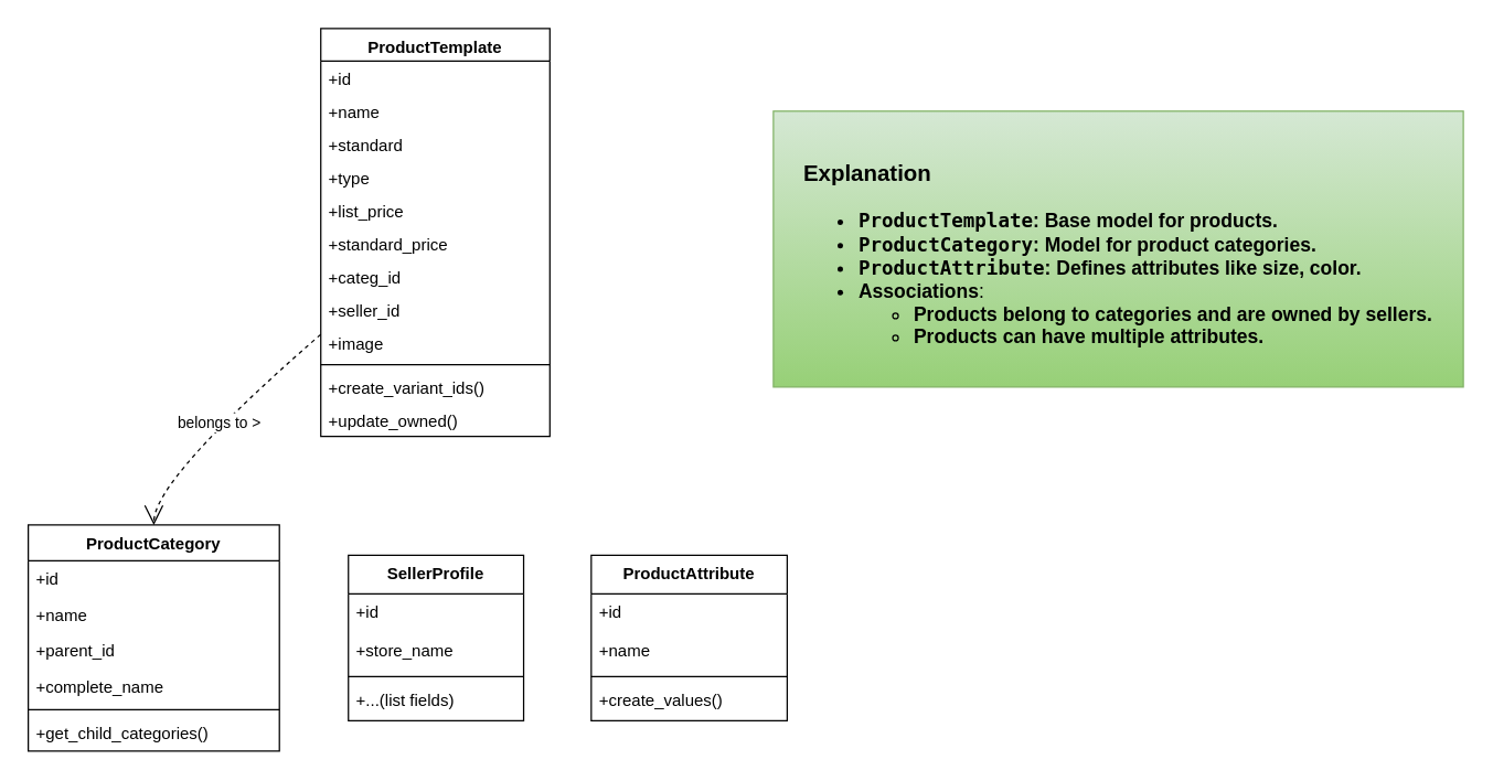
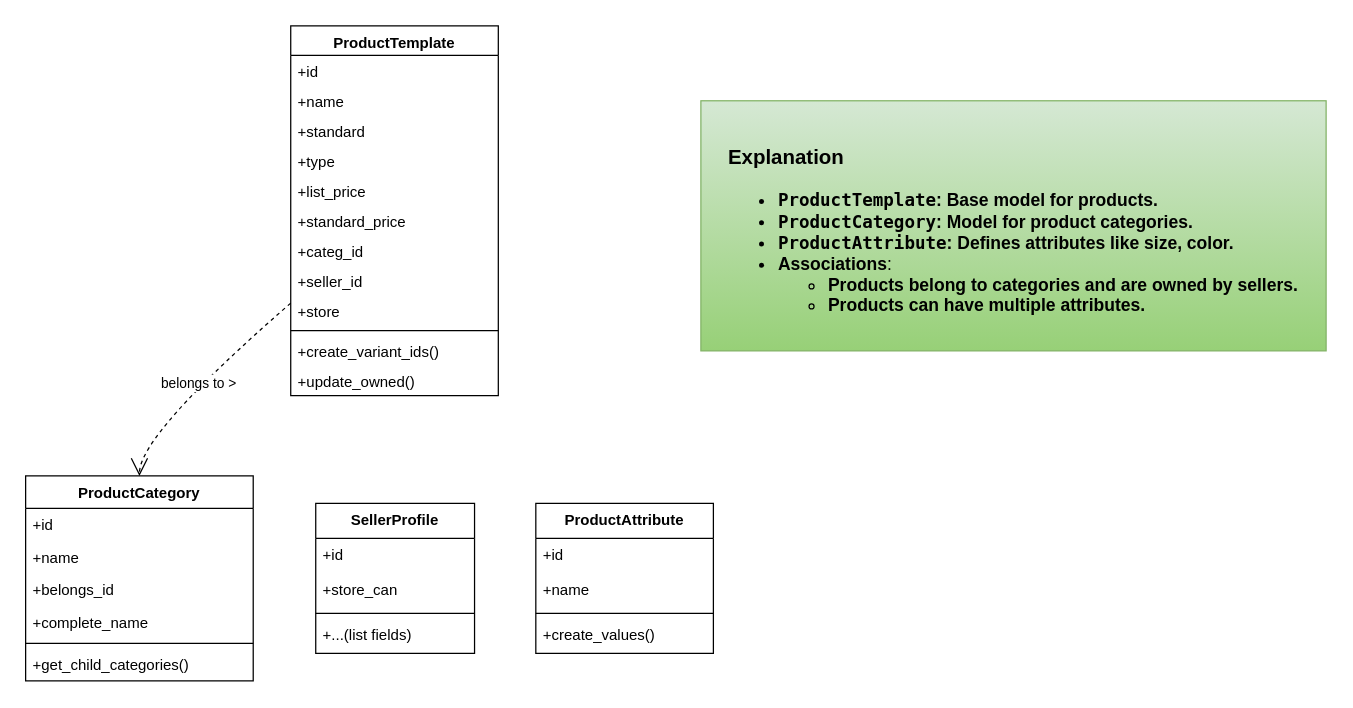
  <mxCell id="0" />
  <mxCell id="1" parent="0" />
  <mxCell id="2" value="ProductTemplate" style="swimlane;fontStyle=1;align=center;verticalAlign=top;childLayout=stackLayout;horizontal=1;startSize=23.75;horizontalStack=0;resizeParent=1;resizeParentMax=0;resizeLast=0;collapsible=0;marginBottom=0;" vertex="1" parent="1"><mxGeometry x="232" y="20" width="166" height="295.75" as="geometry" /></mxCell>
  <mxCell id="3" value="+id" style="text;strokeColor=none;fillColor=none;align=left;verticalAlign=top;spacingLeft=4;spacingRight=4;overflow=hidden;rotatable=0;points=[[0,0.5],[1,0.5]];portConstraint=eastwest;" vertex="1" parent="2"><mxGeometry y="23.75" width="166" height="24" as="geometry" /></mxCell>
  <mxCell id="4" value="+name" style="text;strokeColor=none;fillColor=none;align=left;verticalAlign=top;spacingLeft=4;spacingRight=4;overflow=hidden;rotatable=0;points=[[0,0.5],[1,0.5]];portConstraint=eastwest;" vertex="1" parent="2"><mxGeometry y="47.75" width="166" height="24" as="geometry" /></mxCell>
  <mxCell id="5" value="+standard" style="text;strokeColor=none;fillColor=none;align=left;verticalAlign=top;spacingLeft=4;spacingRight=4;overflow=hidden;rotatable=0;points=[[0,0.5],[1,0.5]];portConstraint=eastwest;" vertex="1" parent="2"><mxGeometry y="71.75" width="166" height="24" as="geometry" /></mxCell>
  <mxCell id="6" value="+type" style="text;strokeColor=none;fillColor=none;align=left;verticalAlign=top;spacingLeft=4;spacingRight=4;overflow=hidden;rotatable=0;points=[[0,0.5],[1,0.5]];portConstraint=eastwest;" vertex="1" parent="2"><mxGeometry y="95.75" width="166" height="24" as="geometry" /></mxCell>
  <mxCell id="7" value="+list_price" style="text;strokeColor=none;fillColor=none;align=left;verticalAlign=top;spacingLeft=4;spacingRight=4;overflow=hidden;rotatable=0;points=[[0,0.5],[1,0.5]];portConstraint=eastwest;" vertex="1" parent="2"><mxGeometry y="119.75" width="166" height="24" as="geometry" /></mxCell>
  <mxCell id="8" value="+standard_price" style="text;strokeColor=none;fillColor=none;align=left;verticalAlign=top;spacingLeft=4;spacingRight=4;overflow=hidden;rotatable=0;points=[[0,0.5],[1,0.5]];portConstraint=eastwest;" vertex="1" parent="2"><mxGeometry y="143.75" width="166" height="24" as="geometry" /></mxCell>
  <mxCell id="9" value="+categ_id" style="text;strokeColor=none;fillColor=none;align=left;verticalAlign=top;spacingLeft=4;spacingRight=4;overflow=hidden;rotatable=0;points=[[0,0.5],[1,0.5]];portConstraint=eastwest;" vertex="1" parent="2"><mxGeometry y="167.75" width="166" height="24" as="geometry" /></mxCell>
  <mxCell id="10" value="+seller_id" style="text;strokeColor=none;fillColor=none;align=left;verticalAlign=top;spacingLeft=4;spacingRight=4;overflow=hidden;rotatable=0;points=[[0,0.5],[1,0.5]];portConstraint=eastwest;" vertex="1" parent="2"><mxGeometry y="191.75" width="166" height="24" as="geometry" /></mxCell>
- <mxCell id="11" value="+image" style="text;strokeColor=none;fillColor=none;align=left;verticalAlign=top;spacingLeft=4;spacingRight=4;overflow=hidden;rotatable=0;points=[[0,0.5],[1,0.5]];portConstraint=eastwest;" vertex="1" parent="2"><mxGeometry y="215.75" width="166" height="24" as="geometry" /></mxCell>
+ <mxCell id="11" value="+store" style="text;strokeColor=none;fillColor=none;align=left;verticalAlign=top;spacingLeft=4;spacingRight=4;overflow=hidden;rotatable=0;points=[[0,0.5],[1,0.5]];portConstraint=eastwest;" vertex="1" parent="2"><mxGeometry y="215.75" width="166" height="24" as="geometry" /></mxCell>
  <mxCell id="12" style="line;strokeWidth=1;fillColor=none;align=left;verticalAlign=middle;spacingTop=-1;spacingLeft=3;spacingRight=3;rotatable=0;labelPosition=right;points=[];portConstraint=eastwest;strokeColor=inherit;" vertex="1" parent="2"><mxGeometry y="239.75" width="166" height="8" as="geometry" /></mxCell>
  <mxCell id="13" value="+create_variant_ids()" style="text;strokeColor=none;fillColor=none;align=left;verticalAlign=top;spacingLeft=4;spacingRight=4;overflow=hidden;rotatable=0;points=[[0,0.5],[1,0.5]];portConstraint=eastwest;" vertex="1" parent="2"><mxGeometry y="247.75" width="166" height="24" as="geometry" /></mxCell>
  <mxCell id="14" value="+update_owned()" style="text;strokeColor=none;fillColor=none;align=left;verticalAlign=top;spacingLeft=4;spacingRight=4;overflow=hidden;rotatable=0;points=[[0,0.5],[1,0.5]];portConstraint=eastwest;" vertex="1" parent="2"><mxGeometry y="271.75" width="166" height="24" as="geometry" /></mxCell>
  <mxCell id="15" value="ProductCategory" style="swimlane;fontStyle=1;align=center;verticalAlign=top;childLayout=stackLayout;horizontal=1;startSize=26;horizontalStack=0;resizeParent=1;resizeParentMax=0;resizeLast=0;collapsible=0;marginBottom=0;" vertex="1" parent="1"><mxGeometry x="20" y="380" width="182" height="164" as="geometry" /></mxCell>
  <mxCell id="16" value="+id" style="text;strokeColor=none;fillColor=none;align=left;verticalAlign=top;spacingLeft=4;spacingRight=4;overflow=hidden;rotatable=0;points=[[0,0.5],[1,0.5]];portConstraint=eastwest;" vertex="1" parent="15"><mxGeometry y="26" width="182" height="26" as="geometry" /></mxCell>
  <mxCell id="17" value="+name" style="text;strokeColor=none;fillColor=none;align=left;verticalAlign=top;spacingLeft=4;spacingRight=4;overflow=hidden;rotatable=0;points=[[0,0.5],[1,0.5]];portConstraint=eastwest;" vertex="1" parent="15"><mxGeometry y="52" width="182" height="26" as="geometry" /></mxCell>
- <mxCell id="18" value="+parent_id" style="text;strokeColor=none;fillColor=none;align=left;verticalAlign=top;spacingLeft=4;spacingRight=4;overflow=hidden;rotatable=0;points=[[0,0.5],[1,0.5]];portConstraint=eastwest;" vertex="1" parent="15"><mxGeometry y="78" width="182" height="26" as="geometry" /></mxCell>
+ <mxCell id="18" value="+belongs_id" style="text;strokeColor=none;fillColor=none;align=left;verticalAlign=top;spacingLeft=4;spacingRight=4;overflow=hidden;rotatable=0;points=[[0,0.5],[1,0.5]];portConstraint=eastwest;" vertex="1" parent="15"><mxGeometry y="78" width="182" height="26" as="geometry" /></mxCell>
  <mxCell id="19" value="+complete_name" style="text;strokeColor=none;fillColor=none;align=left;verticalAlign=top;spacingLeft=4;spacingRight=4;overflow=hidden;rotatable=0;points=[[0,0.5],[1,0.5]];portConstraint=eastwest;" vertex="1" parent="15"><mxGeometry y="104" width="182" height="26" as="geometry" /></mxCell>
  <mxCell id="20" style="line;strokeWidth=1;fillColor=none;align=left;verticalAlign=middle;spacingTop=-1;spacingLeft=3;spacingRight=3;rotatable=0;labelPosition=right;points=[];portConstraint=eastwest;strokeColor=inherit;" vertex="1" parent="15"><mxGeometry y="130" width="182" height="8" as="geometry" /></mxCell>
  <mxCell id="21" value="+get_child_categories()" style="text;strokeColor=none;fillColor=none;align=left;verticalAlign=top;spacingLeft=4;spacingRight=4;overflow=hidden;rotatable=0;points=[[0,0.5],[1,0.5]];portConstraint=eastwest;" vertex="1" parent="15"><mxGeometry y="138" width="182" height="26" as="geometry" /></mxCell>
  <mxCell id="22" value="ProductAttribute" style="swimlane;fontStyle=1;align=center;verticalAlign=top;childLayout=stackLayout;horizontal=1;startSize=28;horizontalStack=0;resizeParent=1;resizeParentMax=0;resizeLast=0;collapsible=0;marginBottom=0;" vertex="1" parent="1"><mxGeometry x="428" y="402" width="142" height="120" as="geometry" /></mxCell>
  <mxCell id="23" value="+id" style="text;strokeColor=none;fillColor=none;align=left;verticalAlign=top;spacingLeft=4;spacingRight=4;overflow=hidden;rotatable=0;points=[[0,0.5],[1,0.5]];portConstraint=eastwest;" vertex="1" parent="22"><mxGeometry y="28" width="142" height="28" as="geometry" /></mxCell>
  <mxCell id="24" value="+name" style="text;strokeColor=none;fillColor=none;align=left;verticalAlign=top;spacingLeft=4;spacingRight=4;overflow=hidden;rotatable=0;points=[[0,0.5],[1,0.5]];portConstraint=eastwest;" vertex="1" parent="22"><mxGeometry y="56" width="142" height="28" as="geometry" /></mxCell>
  <mxCell id="25" style="line;strokeWidth=1;fillColor=none;align=left;verticalAlign=middle;spacingTop=-1;spacingLeft=3;spacingRight=3;rotatable=0;labelPosition=right;points=[];portConstraint=eastwest;strokeColor=inherit;" vertex="1" parent="22"><mxGeometry y="84" width="142" height="8" as="geometry" /></mxCell>
  <mxCell id="26" value="+create_values()" style="text;strokeColor=none;fillColor=none;align=left;verticalAlign=top;spacingLeft=4;spacingRight=4;overflow=hidden;rotatable=0;points=[[0,0.5],[1,0.5]];portConstraint=eastwest;" vertex="1" parent="22"><mxGeometry y="92" width="142" height="28" as="geometry" /></mxCell>
  <mxCell id="27" value="SellerProfile" style="swimlane;fontStyle=1;align=center;verticalAlign=top;childLayout=stackLayout;horizontal=1;startSize=28;horizontalStack=0;resizeParent=1;resizeParentMax=0;resizeLast=0;collapsible=0;marginBottom=0;" vertex="1" parent="1"><mxGeometry x="252" y="402" width="127" height="120" as="geometry" /></mxCell>
  <mxCell id="28" value="+id" style="text;strokeColor=none;fillColor=none;align=left;verticalAlign=top;spacingLeft=4;spacingRight=4;overflow=hidden;rotatable=0;points=[[0,0.5],[1,0.5]];portConstraint=eastwest;" vertex="1" parent="27"><mxGeometry y="28" width="127" height="28" as="geometry" /></mxCell>
- <mxCell id="29" value="+store_name" style="text;strokeColor=none;fillColor=none;align=left;verticalAlign=top;spacingLeft=4;spacingRight=4;overflow=hidden;rotatable=0;points=[[0,0.5],[1,0.5]];portConstraint=eastwest;" vertex="1" parent="27"><mxGeometry y="56" width="127" height="28" as="geometry" /></mxCell>
+ <mxCell id="29" value="+store_can" style="text;strokeColor=none;fillColor=none;align=left;verticalAlign=top;spacingLeft=4;spacingRight=4;overflow=hidden;rotatable=0;points=[[0,0.5],[1,0.5]];portConstraint=eastwest;" vertex="1" parent="27"><mxGeometry y="56" width="127" height="28" as="geometry" /></mxCell>
  <mxCell id="30" style="line;strokeWidth=1;fillColor=none;align=left;verticalAlign=middle;spacingTop=-1;spacingLeft=3;spacingRight=3;rotatable=0;labelPosition=right;points=[];portConstraint=eastwest;strokeColor=inherit;" vertex="1" parent="27"><mxGeometry y="84" width="127" height="8" as="geometry" /></mxCell>
  <mxCell id="31" value="+...(list fields)" style="text;strokeColor=none;fillColor=none;align=left;verticalAlign=top;spacingLeft=4;spacingRight=4;overflow=hidden;rotatable=0;points=[[0,0.5],[1,0.5]];portConstraint=eastwest;" vertex="1" parent="27"><mxGeometry y="92" width="127" height="28" as="geometry" /></mxCell>
  <mxCell id="32" value="belongs to &gt;" style="curved=1;startArrow=none;endArrow=open;endSize=12;exitX=0;exitY=0.75;entryX=0.5;entryY=0;rounded=0;dashed=1;" edge="1" parent="1" source="2" target="15"><mxGeometry relative="1" as="geometry"><Array as="points"><mxPoint x="111" y="347" /></Array></mxGeometry></mxCell>
  <mxCell id="33" value="&lt;h3 style=&quot;text-align: left;&quot;&gt;&lt;strong&gt;Explanation&lt;/strong&gt;&lt;/h3&gt;&lt;h3 style=&quot;font-size: 14px;&quot;&gt;&lt;ul&gt;&lt;li style=&quot;text-align: left;&quot;&gt;&lt;strong&gt;&lt;code&gt;ProductTemplate&lt;/code&gt;&lt;/strong&gt;: Base model for products.&lt;/li&gt;&lt;li style=&quot;text-align: left;&quot;&gt;&lt;strong&gt;&lt;code&gt;ProductCategory&lt;/code&gt;&lt;/strong&gt;: Model for product categories.&lt;/li&gt;&lt;li style=&quot;text-align: left;&quot;&gt;&lt;strong&gt;&lt;code&gt;ProductAttribute&lt;/code&gt;&lt;/strong&gt;: Defines attributes like size, color.&lt;/li&gt;&lt;li&gt;&lt;div style=&quot;text-align: left;&quot;&gt;&lt;strong style=&quot;background-color: initial;&quot;&gt;Associations&lt;/strong&gt;&lt;span style=&quot;background-color: initial; font-weight: normal;&quot;&gt;:&lt;/span&gt;&lt;/div&gt;&lt;ul&gt;&lt;li style=&quot;text-align: left;&quot;&gt;Products belong to categories and are owned by sellers.&lt;/li&gt;&lt;li style=&quot;text-align: left;&quot;&gt;Products can have multiple attributes.&lt;/li&gt;&lt;/ul&gt;&lt;/li&gt;&lt;/ul&gt;&lt;/h3&gt;&lt;h3 style=&quot;font-size: 14px;&quot;&gt;&lt;/h3&gt;&lt;h2 style=&quot;font-size: 14px;&quot;&gt;&lt;/h2&gt;" style="rounded=0;whiteSpace=wrap;html=1;fontSize=14;spacingTop=6;spacing=15;fillColor=#d5e8d4;gradientColor=#97d077;strokeColor=#82b366;" vertex="1" parent="1"><mxGeometry x="560" y="80" width="500" height="200" as="geometry" /></mxCell>
